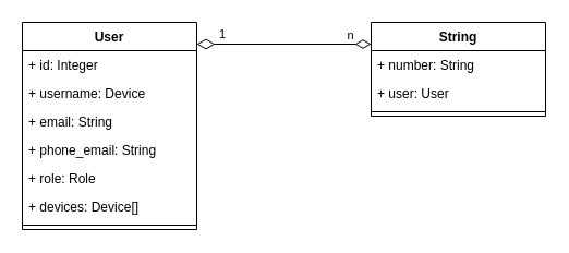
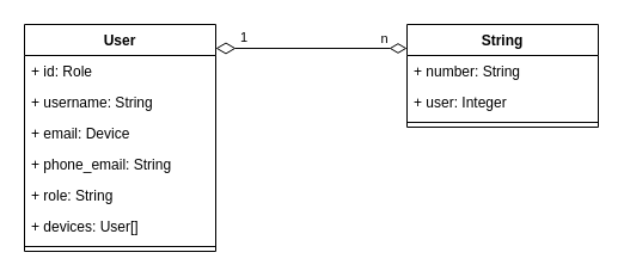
  <mxCell id="0" />
  <mxCell id="1" parent="0" />
  <mxCell id="2" value="User&lt;br&gt;" style="swimlane;fontStyle=1;align=center;verticalAlign=top;childLayout=stackLayout;horizontal=1;startSize=26;horizontalStack=0;resizeParent=1;resizeParentMax=0;resizeLast=0;collapsible=1;marginBottom=0;whiteSpace=wrap;html=1;" vertex="1" parent="1"><mxGeometry x="20" y="20" width="160" height="190" as="geometry" /></mxCell>
- <mxCell id="3" value="+ id: Integer" style="text;strokeColor=none;fillColor=none;align=left;verticalAlign=top;spacingLeft=4;spacingRight=4;overflow=hidden;rotatable=0;points=[[0,0.5],[1,0.5]];portConstraint=eastwest;whiteSpace=wrap;html=1;" vertex="1" parent="2"><mxGeometry y="26" width="160" height="26" as="geometry" /></mxCell>
- <mxCell id="4" value="+ username: Device" style="text;strokeColor=none;fillColor=none;align=left;verticalAlign=top;spacingLeft=4;spacingRight=4;overflow=hidden;rotatable=0;points=[[0,0.5],[1,0.5]];portConstraint=eastwest;whiteSpace=wrap;html=1;" vertex="1" parent="2"><mxGeometry y="52" width="160" height="26" as="geometry" /></mxCell>
- <mxCell id="5" value="+ email: String" style="text;strokeColor=none;fillColor=none;align=left;verticalAlign=top;spacingLeft=4;spacingRight=4;overflow=hidden;rotatable=0;points=[[0,0.5],[1,0.5]];portConstraint=eastwest;whiteSpace=wrap;html=1;" vertex="1" parent="2"><mxGeometry y="78" width="160" height="26" as="geometry" /></mxCell>
+ <mxCell id="3" value="+ id: Role" style="text;strokeColor=none;fillColor=none;align=left;verticalAlign=top;spacingLeft=4;spacingRight=4;overflow=hidden;rotatable=0;points=[[0,0.5],[1,0.5]];portConstraint=eastwest;whiteSpace=wrap;html=1;" vertex="1" parent="2"><mxGeometry y="26" width="160" height="26" as="geometry" /></mxCell>
+ <mxCell id="4" value="+ username: String" style="text;strokeColor=none;fillColor=none;align=left;verticalAlign=top;spacingLeft=4;spacingRight=4;overflow=hidden;rotatable=0;points=[[0,0.5],[1,0.5]];portConstraint=eastwest;whiteSpace=wrap;html=1;" vertex="1" parent="2"><mxGeometry y="52" width="160" height="26" as="geometry" /></mxCell>
+ <mxCell id="5" value="+ email: Device" style="text;strokeColor=none;fillColor=none;align=left;verticalAlign=top;spacingLeft=4;spacingRight=4;overflow=hidden;rotatable=0;points=[[0,0.5],[1,0.5]];portConstraint=eastwest;whiteSpace=wrap;html=1;" vertex="1" parent="2"><mxGeometry y="78" width="160" height="26" as="geometry" /></mxCell>
  <mxCell id="6" value="+ phone_email: String" style="text;strokeColor=none;fillColor=none;align=left;verticalAlign=top;spacingLeft=4;spacingRight=4;overflow=hidden;rotatable=0;points=[[0,0.5],[1,0.5]];portConstraint=eastwest;whiteSpace=wrap;html=1;" vertex="1" parent="2"><mxGeometry y="104" width="160" height="26" as="geometry" /></mxCell>
- <mxCell id="7" value="+ role: Role" style="text;strokeColor=none;fillColor=none;align=left;verticalAlign=top;spacingLeft=4;spacingRight=4;overflow=hidden;rotatable=0;points=[[0,0.5],[1,0.5]];portConstraint=eastwest;whiteSpace=wrap;html=1;" vertex="1" parent="2"><mxGeometry y="130" width="160" height="26" as="geometry" /></mxCell>
- <mxCell id="8" value="+ devices: Device[]" style="text;strokeColor=none;fillColor=none;align=left;verticalAlign=top;spacingLeft=4;spacingRight=4;overflow=hidden;rotatable=0;points=[[0,0.5],[1,0.5]];portConstraint=eastwest;whiteSpace=wrap;html=1;" vertex="1" parent="2"><mxGeometry y="156" width="160" height="26" as="geometry" /></mxCell>
+ <mxCell id="7" value="+ role: String" style="text;strokeColor=none;fillColor=none;align=left;verticalAlign=top;spacingLeft=4;spacingRight=4;overflow=hidden;rotatable=0;points=[[0,0.5],[1,0.5]];portConstraint=eastwest;whiteSpace=wrap;html=1;" vertex="1" parent="2"><mxGeometry y="130" width="160" height="26" as="geometry" /></mxCell>
+ <mxCell id="8" value="+ devices: User[]" style="text;strokeColor=none;fillColor=none;align=left;verticalAlign=top;spacingLeft=4;spacingRight=4;overflow=hidden;rotatable=0;points=[[0,0.5],[1,0.5]];portConstraint=eastwest;whiteSpace=wrap;html=1;" vertex="1" parent="2"><mxGeometry y="156" width="160" height="26" as="geometry" /></mxCell>
  <mxCell id="9" value="" style="line;strokeWidth=1;fillColor=none;align=left;verticalAlign=middle;spacingTop=-1;spacingLeft=3;spacingRight=3;rotatable=0;labelPosition=right;points=[];portConstraint=eastwest;strokeColor=inherit;" vertex="1" parent="2"><mxGeometry y="182" width="160" height="8" as="geometry" /></mxCell>
  <mxCell id="10" value="String" style="swimlane;fontStyle=1;align=center;verticalAlign=top;childLayout=stackLayout;horizontal=1;startSize=26;horizontalStack=0;resizeParent=1;resizeParentMax=0;resizeLast=0;collapsible=1;marginBottom=0;whiteSpace=wrap;html=1;" vertex="1" parent="1"><mxGeometry x="340" y="20" width="160" height="86" as="geometry" /></mxCell>
  <mxCell id="11" value="+ number: String" style="text;strokeColor=none;fillColor=none;align=left;verticalAlign=top;spacingLeft=4;spacingRight=4;overflow=hidden;rotatable=0;points=[[0,0.5],[1,0.5]];portConstraint=eastwest;whiteSpace=wrap;html=1;" vertex="1" parent="10"><mxGeometry y="26" width="160" height="26" as="geometry" /></mxCell>
- <mxCell id="12" value="+ user: User" style="text;strokeColor=none;fillColor=none;align=left;verticalAlign=top;spacingLeft=4;spacingRight=4;overflow=hidden;rotatable=0;points=[[0,0.5],[1,0.5]];portConstraint=eastwest;whiteSpace=wrap;html=1;" vertex="1" parent="10"><mxGeometry y="52" width="160" height="26" as="geometry" /></mxCell>
+ <mxCell id="12" value="+ user: Integer" style="text;strokeColor=none;fillColor=none;align=left;verticalAlign=top;spacingLeft=4;spacingRight=4;overflow=hidden;rotatable=0;points=[[0,0.5],[1,0.5]];portConstraint=eastwest;whiteSpace=wrap;html=1;" vertex="1" parent="10"><mxGeometry y="52" width="160" height="26" as="geometry" /></mxCell>
  <mxCell id="13" value="" style="line;strokeWidth=1;fillColor=none;align=left;verticalAlign=middle;spacingTop=-1;spacingLeft=3;spacingRight=3;rotatable=0;labelPosition=right;points=[];portConstraint=eastwest;strokeColor=inherit;" vertex="1" parent="10"><mxGeometry y="78" width="160" height="8" as="geometry" /></mxCell>
  <mxCell id="14" value="1" style="endArrow=diamondThin;html=1;endSize=12;startArrow=diamondThin;startSize=14;startFill=0;edgeStyle=orthogonalEdgeStyle;align=left;verticalAlign=bottom;rounded=0;endFill=0;" edge="1" parent="1"><mxGeometry x="-0.762" relative="1" as="geometry"><mxPoint x="180" y="40" as="sourcePoint" /><mxPoint x="340" y="40" as="targetPoint" /><mxPoint as="offset" /></mxGeometry></mxCell>
  <mxCell id="15" value="n" style="edgeLabel;html=1;align=center;verticalAlign=middle;resizable=0;points=[];" vertex="1" connectable="0" parent="14"><mxGeometry x="0.771" y="2" relative="1" as="geometry"><mxPoint x="-2" y="-7" as="offset" /></mxGeometry></mxCell>
